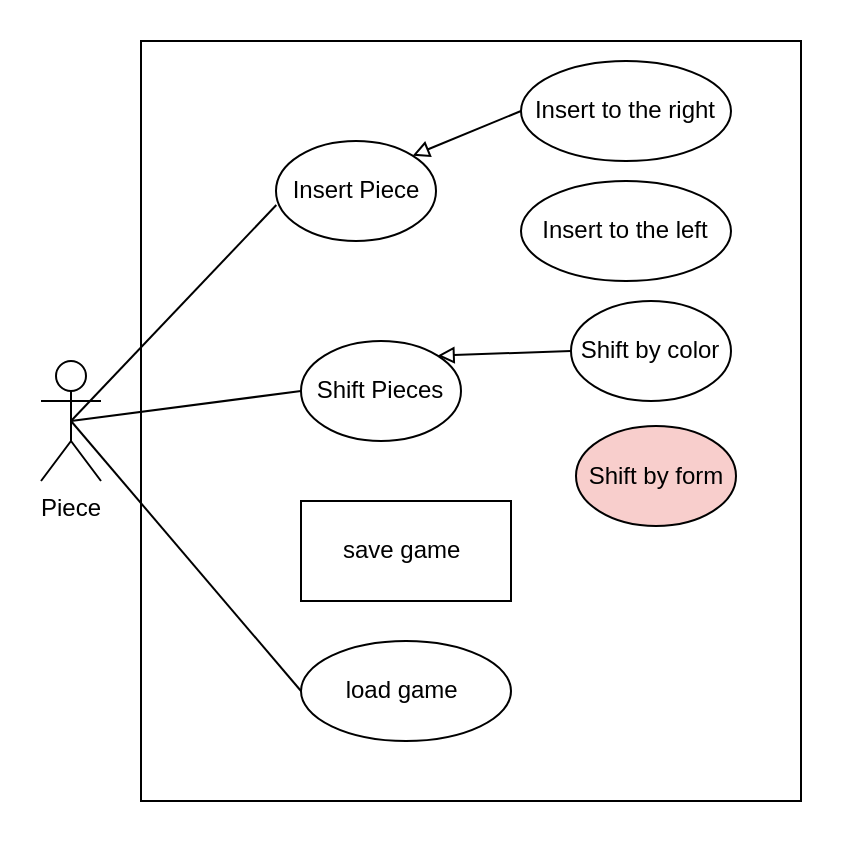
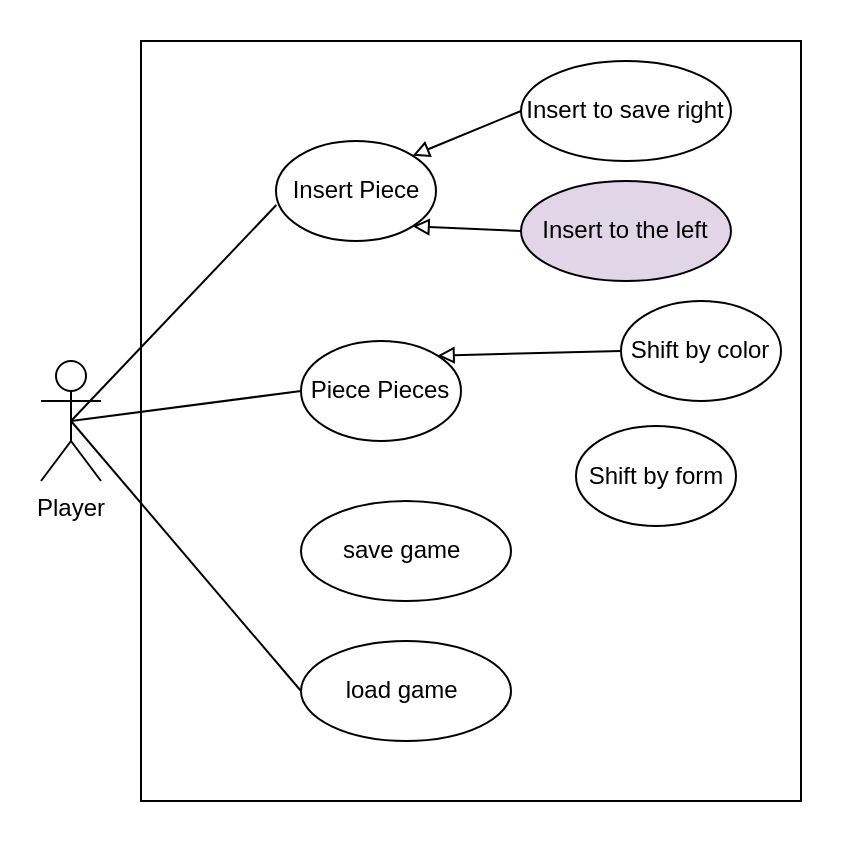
  <mxCell id="0" />
  <mxCell id="1" parent="0" />
  <mxCell id="2" value="&lt;div style=&quot;&quot;&gt;&lt;br&gt;&lt;/div&gt;" style="rounded=0;whiteSpace=wrap;html=1;align=center;movable=0;resizable=0;rotatable=0;deletable=0;editable=0;connectable=0;" parent="1" vertex="1"><mxGeometry x="70" y="20" width="330" height="380" as="geometry" /></mxCell>
  <mxCell id="3" value="Insert Piece" style="ellipse;whiteSpace=wrap;html=1;" parent="1" vertex="1"><mxGeometry x="137.5" y="70" width="80" height="50" as="geometry" /></mxCell>
  <mxCell id="4" style="edgeStyle=none;html=1;exitX=0.5;exitY=0.5;exitDx=0;exitDy=0;exitPerimeter=0;entryX=0;entryY=0.5;entryDx=0;entryDy=0;endArrow=none;endFill=0;" parent="1" source="5" target="17" edge="1"><mxGeometry relative="1" as="geometry" /></mxCell>
- <mxCell id="5" value="Piece" style="shape=umlActor;verticalLabelPosition=bottom;verticalAlign=top;html=1;outlineConnect=0;" parent="1" vertex="1"><mxGeometry x="20" y="180" width="30" height="60" as="geometry" /></mxCell>
- <mxCell id="6" value="Shift Pieces" style="ellipse;whiteSpace=wrap;html=1;" parent="1" vertex="1"><mxGeometry x="150" y="170" width="80" height="50" as="geometry" /></mxCell>
- <mxCell id="7" value="Insert to the right" style="ellipse;whiteSpace=wrap;html=1;" parent="1" vertex="1"><mxGeometry x="260" y="30" width="105" height="50" as="geometry" /></mxCell>
- <mxCell id="8" value="Insert to the left" style="ellipse;whiteSpace=wrap;html=1;" parent="1" vertex="1"><mxGeometry x="260" y="90" width="105" height="50" as="geometry" /></mxCell>
- <mxCell id="9" value="Shift by color" style="ellipse;whiteSpace=wrap;html=1;" parent="1" vertex="1"><mxGeometry x="285" y="150" width="80" height="50" as="geometry" /></mxCell>
- <mxCell id="10" value="Shift by form" style="ellipse;whiteSpace=wrap;html=1;fillColor=#f8cecc;" parent="1" vertex="1"><mxGeometry x="287.5" y="212.5" width="80" height="50" as="geometry" /></mxCell>
+ <mxCell id="5" value="Player" style="shape=umlActor;verticalLabelPosition=bottom;verticalAlign=top;html=1;outlineConnect=0;" parent="1" vertex="1"><mxGeometry x="20" y="180" width="30" height="60" as="geometry" /></mxCell>
+ <mxCell id="6" value="Piece Pieces" style="ellipse;whiteSpace=wrap;html=1;" parent="1" vertex="1"><mxGeometry x="150" y="170" width="80" height="50" as="geometry" /></mxCell>
+ <mxCell id="7" value="Insert to save right" style="ellipse;whiteSpace=wrap;html=1;" parent="1" vertex="1"><mxGeometry x="260" y="30" width="105" height="50" as="geometry" /></mxCell>
+ <mxCell id="8" value="Insert to the left" style="ellipse;whiteSpace=wrap;html=1;fillColor=#e1d5e7;" parent="1" vertex="1"><mxGeometry x="260" y="90" width="105" height="50" as="geometry" /></mxCell>
+ <mxCell id="9" value="Shift by color" style="ellipse;whiteSpace=wrap;html=1;" parent="1" vertex="1"><mxGeometry x="310" y="150" width="80" height="50" as="geometry" /></mxCell>
+ <mxCell id="10" value="Shift by form" style="ellipse;whiteSpace=wrap;html=1;" parent="1" vertex="1"><mxGeometry x="287.5" y="212.5" width="80" height="50" as="geometry" /></mxCell>
  <mxCell id="11" style="edgeStyle=none;html=1;exitX=0;exitY=0.5;exitDx=0;exitDy=0;endArrow=block;endFill=0;entryX=1;entryY=0;entryDx=0;entryDy=0;" parent="1" source="9" target="6" edge="1"><mxGeometry relative="1" as="geometry"><mxPoint x="300" y="262.32" as="sourcePoint" /><mxPoint x="220" y="300" as="targetPoint" /></mxGeometry></mxCell>
  <mxCell id="12" style="edgeStyle=none;html=1;endArrow=block;endFill=0;entryX=1;entryY=0;entryDx=0;entryDy=0;exitX=0;exitY=0.5;exitDx=0;exitDy=0;" parent="1" source="7" target="3" edge="1"><mxGeometry relative="1" as="geometry"><mxPoint x="270" y="100" as="sourcePoint" /><mxPoint x="201.284" y="100.002" as="targetPoint" /></mxGeometry></mxCell>
+ <mxCell id="13" style="edgeStyle=none;html=1;endArrow=block;endFill=0;entryX=1;entryY=1;entryDx=0;entryDy=0;exitX=0;exitY=0.5;exitDx=0;exitDy=0;" parent="1" source="8" target="3" edge="1"><mxGeometry relative="1" as="geometry"><mxPoint x="280" y="163" as="sourcePoint" /><mxPoint x="213.244" y="180.002" as="targetPoint" /></mxGeometry></mxCell>
  <mxCell id="14" value="" style="endArrow=none;html=1;entryX=0.002;entryY=0.64;entryDx=0;entryDy=0;entryPerimeter=0;exitX=0.5;exitY=0.5;exitDx=0;exitDy=0;exitPerimeter=0;" parent="1" source="5" target="3" edge="1"><mxGeometry width="50" height="50" relative="1" as="geometry"><mxPoint x="50" y="200" as="sourcePoint" /><mxPoint x="100" y="150" as="targetPoint" /></mxGeometry></mxCell>
  <mxCell id="15" value="" style="endArrow=none;html=1;exitX=0.5;exitY=0.5;exitDx=0;exitDy=0;exitPerimeter=0;entryX=0;entryY=0.5;entryDx=0;entryDy=0;" parent="1" source="5" target="6" edge="1"><mxGeometry width="50" height="50" relative="1" as="geometry"><mxPoint x="190" y="230" as="sourcePoint" /><mxPoint x="240" y="180" as="targetPoint" /></mxGeometry></mxCell>
- <mxCell id="16" value="save game&amp;nbsp;" style="whiteSpace=wrap;html=1;rounded=0;" parent="1" vertex="1"><mxGeometry x="150" y="250" width="105" height="50" as="geometry" /></mxCell>
+ <mxCell id="16" value="save game&amp;nbsp;" style="ellipse;whiteSpace=wrap;html=1;" parent="1" vertex="1"><mxGeometry x="150" y="250" width="105" height="50" as="geometry" /></mxCell>
  <mxCell id="17" value="load game&amp;nbsp;" style="ellipse;whiteSpace=wrap;html=1;" parent="1" vertex="1"><mxGeometry x="150" y="320" width="105" height="50" as="geometry" /></mxCell>
